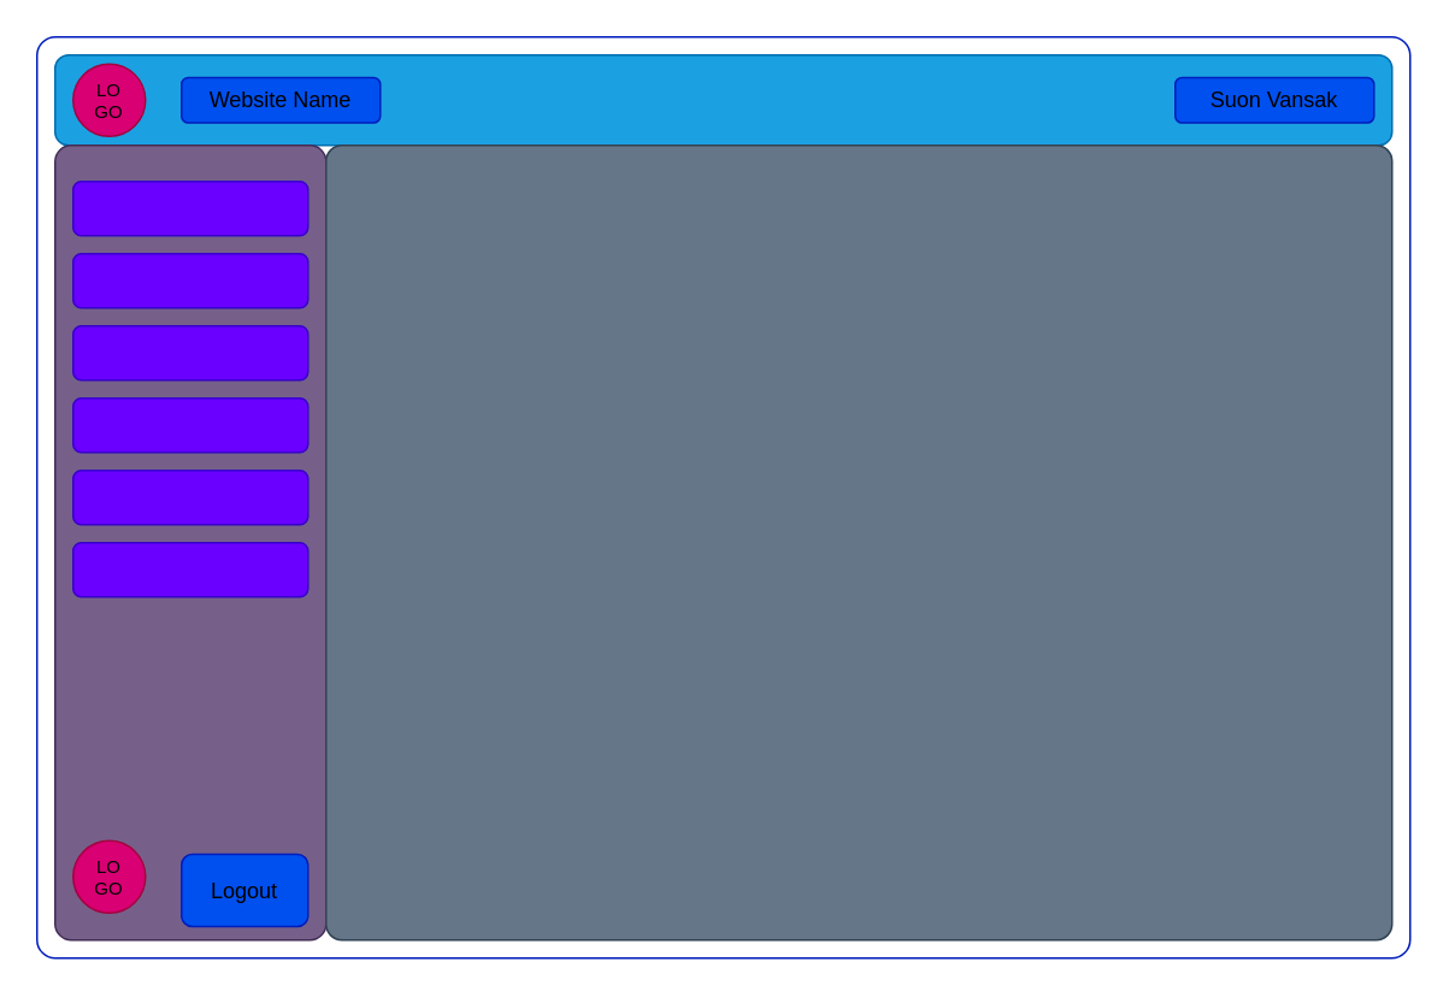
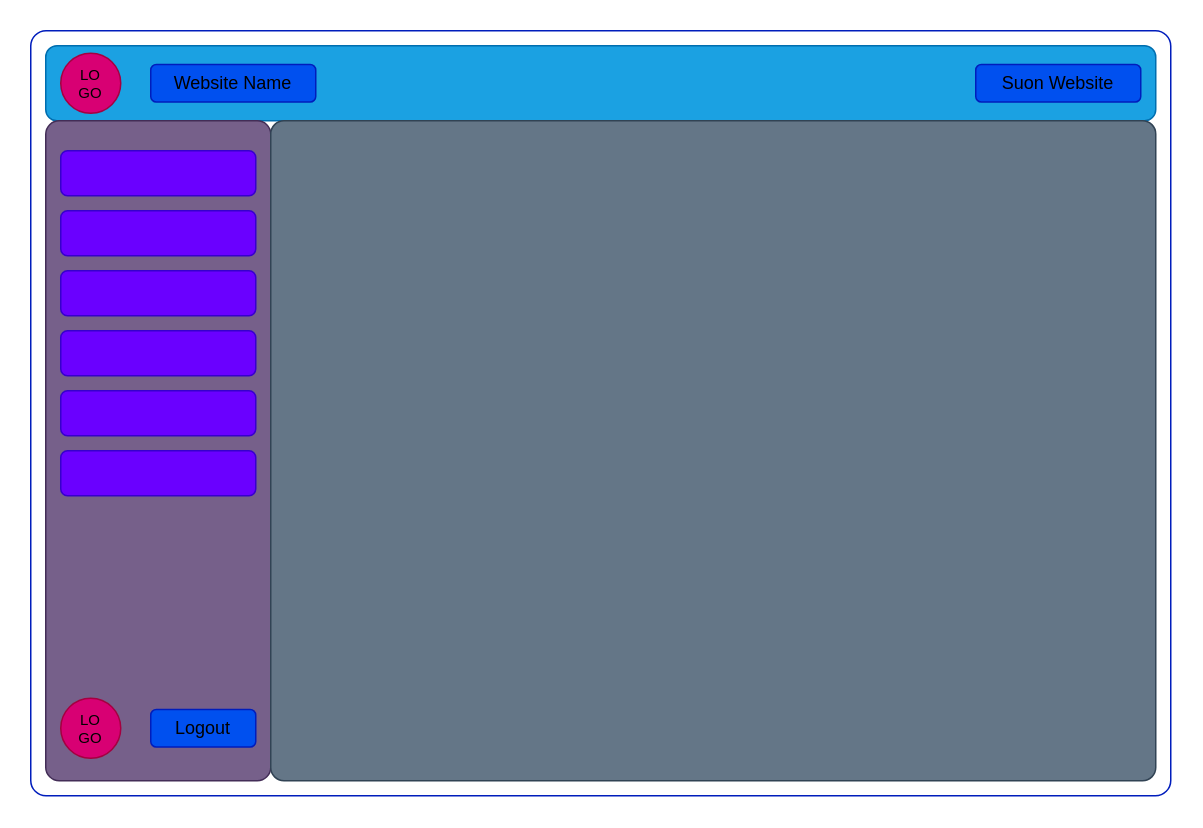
  <mxCell id="0" />
  <mxCell id="1" parent="0" />
  <mxCell id="2" value="" style="rounded=1;whiteSpace=wrap;html=1;arcSize=2;fillColor=none;fontColor=#ffffff;strokeColor=#001DBC;" vertex="1" parent="1"><mxGeometry x="20" y="20" width="760" height="510" as="geometry" /></mxCell>
  <mxCell id="3" value="" style="rounded=1;whiteSpace=wrap;html=1;fillColor=#1ba1e2;fontColor=#ffffff;strokeColor=#006EAF;" vertex="1" parent="1"><mxGeometry x="30" y="30" width="740" height="50" as="geometry" /></mxCell>
  <mxCell id="4" value="LO&lt;br style=&quot;font-size: 10px;&quot;&gt;GO" style="ellipse;whiteSpace=wrap;html=1;aspect=fixed;fillColor=#d80073;fontColor=#000000;strokeColor=#A50040;fontSize=10;" vertex="1" parent="1"><mxGeometry x="40" y="35" width="40" height="40" as="geometry" /></mxCell>
- <mxCell id="5" value="Suon Vansak" style="rounded=1;whiteSpace=wrap;html=1;fontSize=12;fillColor=#0050ef;strokeColor=#001DBC;labelBorderColor=none;labelBackgroundColor=none;fontColor=#000000;" vertex="1" parent="1"><mxGeometry x="650" y="42.5" width="110" height="25" as="geometry" /></mxCell>
+ <mxCell id="5" value="Suon Website" style="rounded=1;whiteSpace=wrap;html=1;fontSize=12;fillColor=#0050ef;strokeColor=#001DBC;labelBorderColor=none;labelBackgroundColor=none;fontColor=#000000;" vertex="1" parent="1"><mxGeometry x="650" y="42.5" width="110" height="25" as="geometry" /></mxCell>
  <mxCell id="6" value="" style="rounded=1;whiteSpace=wrap;html=1;arcSize=6;fillColor=#76608a;fontColor=#ffffff;strokeColor=#432D57;" vertex="1" parent="1"><mxGeometry x="30" y="80" width="150" height="440" as="geometry" /></mxCell>
  <mxCell id="7" value="" style="rounded=1;whiteSpace=wrap;html=1;arcSize=2;fillColor=#647687;fontColor=#ffffff;strokeColor=#314354;" vertex="1" parent="1"><mxGeometry x="180" y="80" width="590" height="440" as="geometry" /></mxCell>
  <mxCell id="8" value="" style="rounded=1;whiteSpace=wrap;html=1;fillColor=#6a00ff;fontColor=#ffffff;strokeColor=#3700CC;" vertex="1" parent="1"><mxGeometry x="40" y="100" width="130" height="30" as="geometry" /></mxCell>
  <mxCell id="9" value="" style="rounded=1;whiteSpace=wrap;html=1;fillColor=#6a00ff;fontColor=#ffffff;strokeColor=#3700CC;" vertex="1" parent="1"><mxGeometry x="40" y="140" width="130" height="30" as="geometry" /></mxCell>
  <mxCell id="10" value="" style="rounded=1;whiteSpace=wrap;html=1;fillColor=#6a00ff;fontColor=#ffffff;strokeColor=#3700CC;" vertex="1" parent="1"><mxGeometry x="40" y="180" width="130" height="30" as="geometry" /></mxCell>
  <mxCell id="11" value="" style="rounded=1;whiteSpace=wrap;html=1;fillColor=#6a00ff;fontColor=#ffffff;strokeColor=#3700CC;" vertex="1" parent="1"><mxGeometry x="40" y="220" width="130" height="30" as="geometry" /></mxCell>
  <mxCell id="12" value="" style="rounded=1;whiteSpace=wrap;html=1;fillColor=#6a00ff;fontColor=#ffffff;strokeColor=#3700CC;" vertex="1" parent="1"><mxGeometry x="40" y="260" width="130" height="30" as="geometry" /></mxCell>
  <mxCell id="13" value="" style="rounded=1;whiteSpace=wrap;html=1;fillColor=#6a00ff;fontColor=#ffffff;strokeColor=#3700CC;" vertex="1" parent="1"><mxGeometry x="40" y="300" width="130" height="30" as="geometry" /></mxCell>
  <mxCell id="14" value="LO&lt;br style=&quot;font-size: 10px;&quot;&gt;GO" style="ellipse;whiteSpace=wrap;html=1;aspect=fixed;fillColor=#d80073;fontColor=#000000;strokeColor=#A50040;fontSize=10;" vertex="1" parent="1"><mxGeometry x="40" y="465" width="40" height="40" as="geometry" /></mxCell>
- <mxCell id="15" value="Logout" style="rounded=1;whiteSpace=wrap;html=1;fontSize=12;fillColor=#0050ef;strokeColor=#001DBC;labelBorderColor=none;labelBackgroundColor=none;fontColor=#000000;" vertex="1" parent="1"><mxGeometry x="100" y="472.5" width="70" height="40" as="geometry" /></mxCell>
+ <mxCell id="15" value="Logout" style="rounded=1;whiteSpace=wrap;html=1;fontSize=12;fillColor=#0050ef;strokeColor=#001DBC;labelBorderColor=none;labelBackgroundColor=none;fontColor=#000000;" vertex="1" parent="1"><mxGeometry x="100" y="472.5" width="70" height="25" as="geometry" /></mxCell>
  <mxCell id="16" value="Website Name" style="rounded=1;whiteSpace=wrap;html=1;fontSize=12;fillColor=#0050ef;strokeColor=#001DBC;labelBorderColor=none;labelBackgroundColor=none;fontColor=#000000;" vertex="1" parent="1"><mxGeometry x="100" y="42.5" width="110" height="25" as="geometry" /></mxCell>
